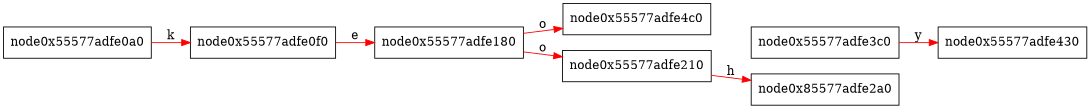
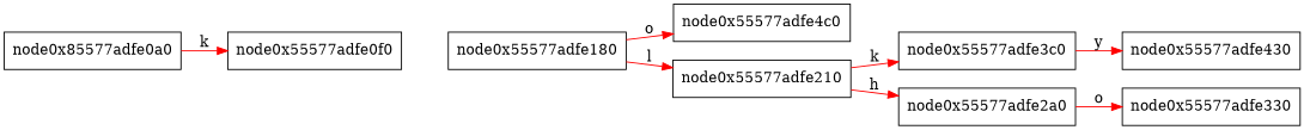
  digraph {
    rankdir=LR
    node [shape=box]
    edge [color=red]
-   node0x55577adfe0a0
+   node0x55577adfe0a0 [label=node0x85577adfe0a0]
    node0x55577adfe0f0
    node0x55577adfe180
    node0x55577adfe4c0
    node0x55577adfe210
    node0x55577adfe3c0
-   node0x55577adfe2a0 [label=node0x85577adfe2a0]
+   node0x55577adfe2a0
    node0x55577adfe430
+   node0x55577adfe330
    node0x55577adfe0a0 -> node0x55577adfe0f0 [label=k]
-   node0x55577adfe0f0 -> node0x55577adfe180 [label=e]
    node0x55577adfe180 -> node0x55577adfe4c0 [label=o]
-   node0x55577adfe180 -> node0x55577adfe210 [label=o]
+   node0x55577adfe180 -> node0x55577adfe210 [label=l]
+   node0x55577adfe210 -> node0x55577adfe3c0 [label=k]
    node0x55577adfe210 -> node0x55577adfe2a0 [label=h]
    node0x55577adfe3c0 -> node0x55577adfe430 [label=y]
+   node0x55577adfe2a0 -> node0x55577adfe330 [label=o]
  }
